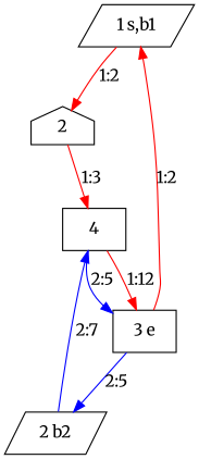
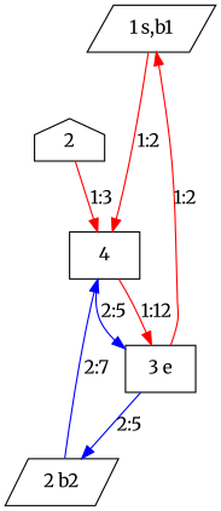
  digraph {
    fontname=Merriweather
    node [fontname=Merriweather shape=parallelogram]
    edge [color=red fontname=Merriweather weight=2]
    n1 [label="1 s,b1"]
    n2 [label=2 shape=house]
    n3 [label=4 shape=box]
    n4 [label="3 e" shape=box]
    n5 [label="2 b2"]
-   n1 -> n2 [label="1:2"]
+   n1 -> n3 [label="1:2"]
    n2 -> n3 [label="1:3" weight=3]
    n3 -> n4 [label="1:12" weight=12]
    n3 -> n4 [color=blue label="2:5" weight=5]
    n4 -> n1 [label="1:2"]
    n4 -> n5 [color=blue label="2:5" weight=5]
    n5 -> n3 [color=blue label="2:7" weight=7]
  }
